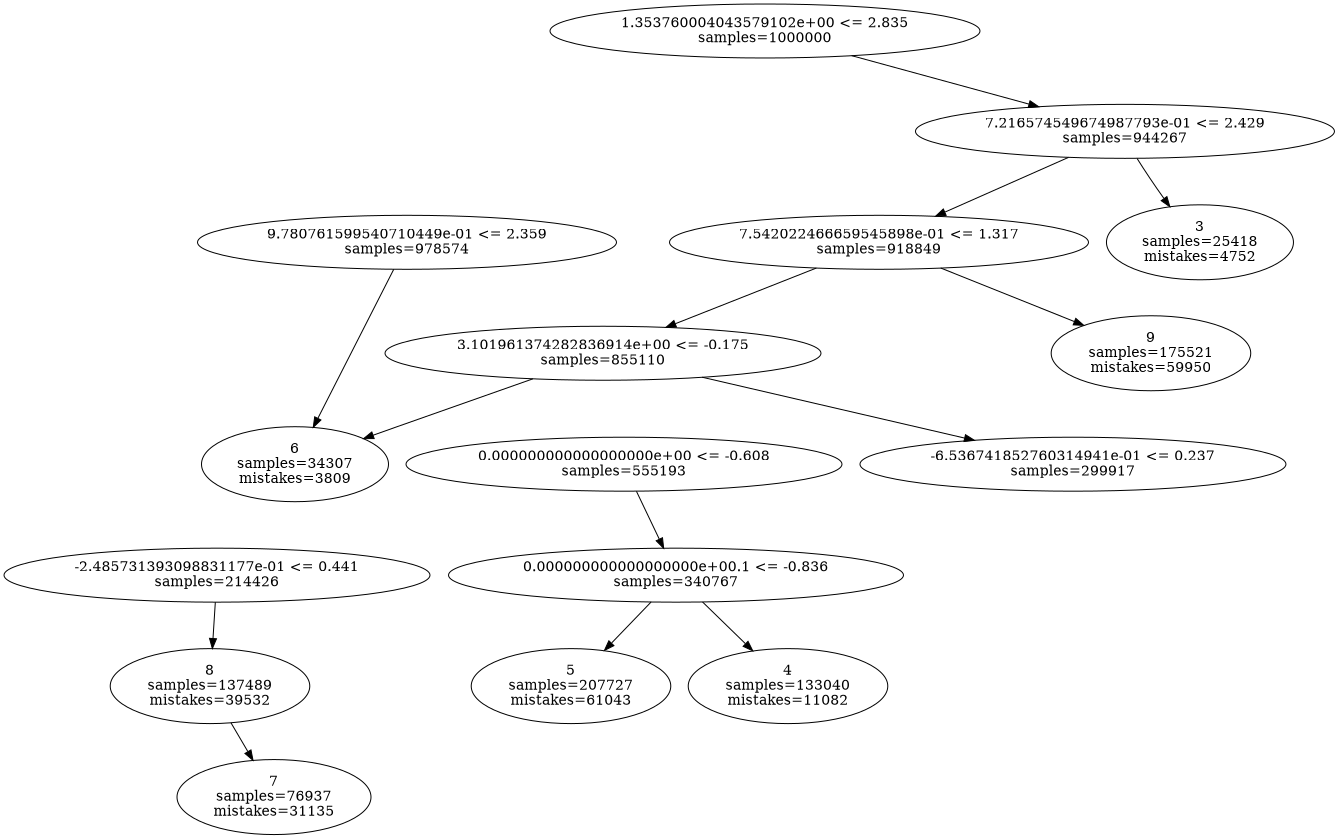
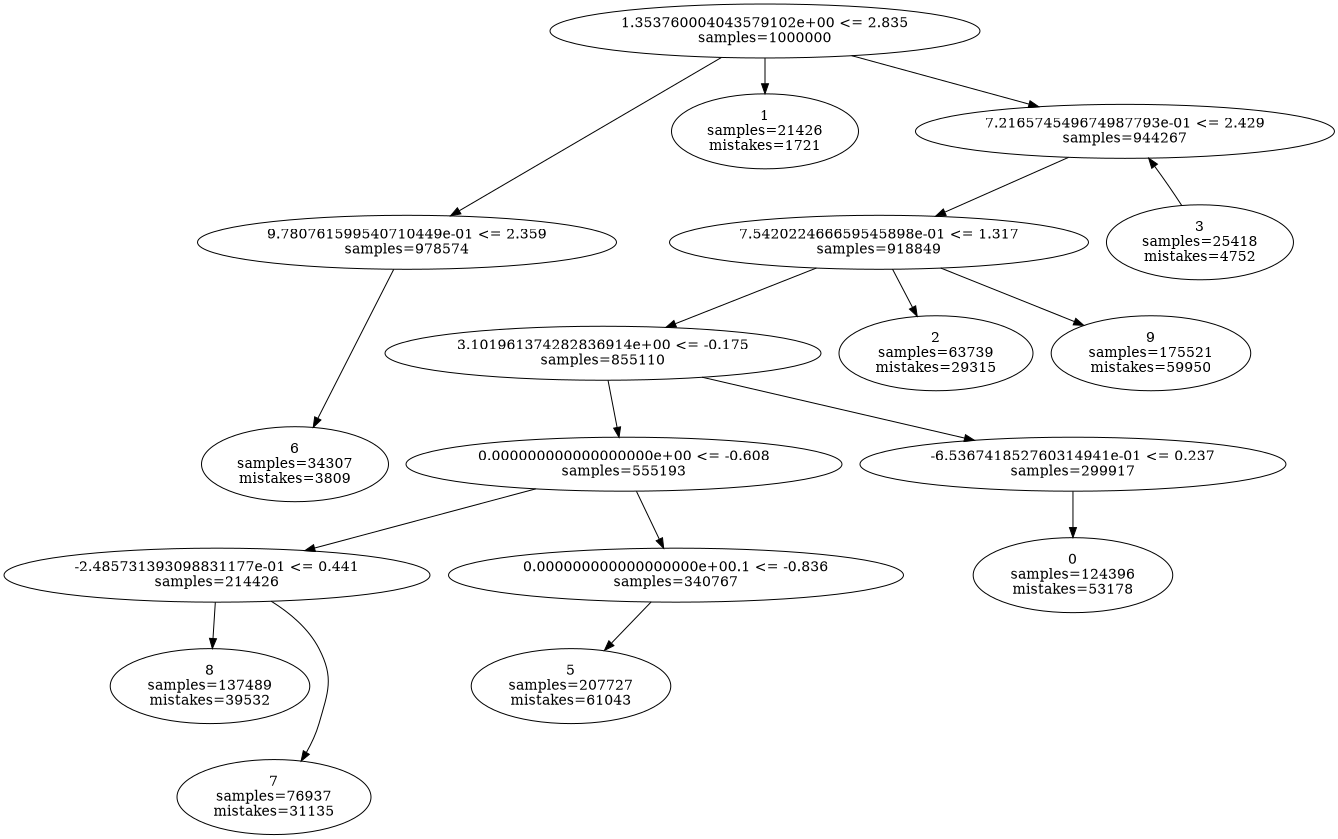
  digraph {
    n1 [label="1.353760004043579102e+00 <= 2.835\nsamples=\1000000"]
    n2 [label="9.780761599540710449e-01 <= 2.359\nsamples=\978574"]
+   n3 [label="1\nsamples=\21426\nmistakes=\1721"]
    n4 [label="7.216574549674987793e-01 <= 2.429\nsamples=\944267"]
    n5 [label="6\nsamples=\34307\nmistakes=\3809"]
    n6 [label="7.542022466659545898e-01 <= 1.317\nsamples=\918849"]
    n7 [label="3\nsamples=\25418\nmistakes=\4752"]
    n8 [label="3.101961374282836914e+00 <= -0.175\nsamples=\855110"]
+   n9 [label="2\nsamples=\63739\nmistakes=\29315"]
    n10 [label="9\nsamples=\175521\nmistakes=\59950"]
    n11 [label="0.000000000000000000e+00 <= -0.608\nsamples=\555193"]
    n12 [label="-6.536741852760314941e-01 <= 0.237\nsamples=\299917"]
    n13 [label="-2.485731393098831177e-01 <= 0.441\nsamples=\214426"]
    n14 [label="0.000000000000000000e+00.1 <= -0.836\nsamples=\340767"]
+   n15 [label="0\nsamples=\124396\nmistakes=\53178"]
    n16 [label="8\nsamples=\137489\nmistakes=\39532"]
    n17 [label="7\nsamples=\76937\nmistakes=\31135"]
    n18 [label="5\nsamples=\207727\nmistakes=\61043"]
-   n19 [label="4\nsamples=\133040\nmistakes=\11082"]
+   n1 -> n2
+   n1 -> n3
    n1 -> n4
    n2 -> n5
    n4 -> n6
-   n4 -> n7
+   n7 -> n4
    n6 -> n8
+   n6 -> n9
    n6 -> n10
-   n8 -> n5
+   n8 -> n11
    n8 -> n12
+   n11 -> n13
    n11 -> n14
+   n12 -> n15
    n13 -> n16
-   n16 -> n17
+   n13 -> n17
    n14 -> n18
-   n14 -> n19
  }
